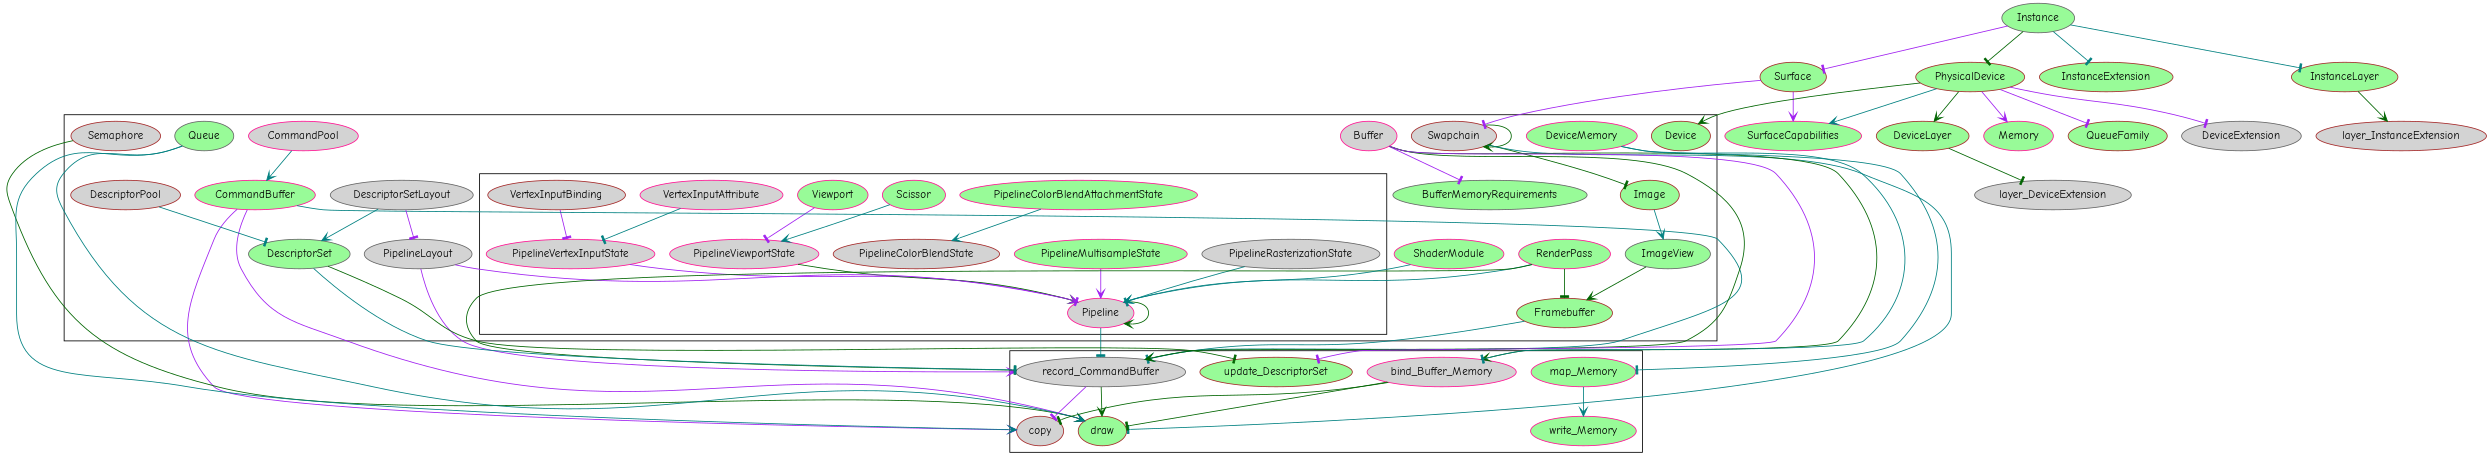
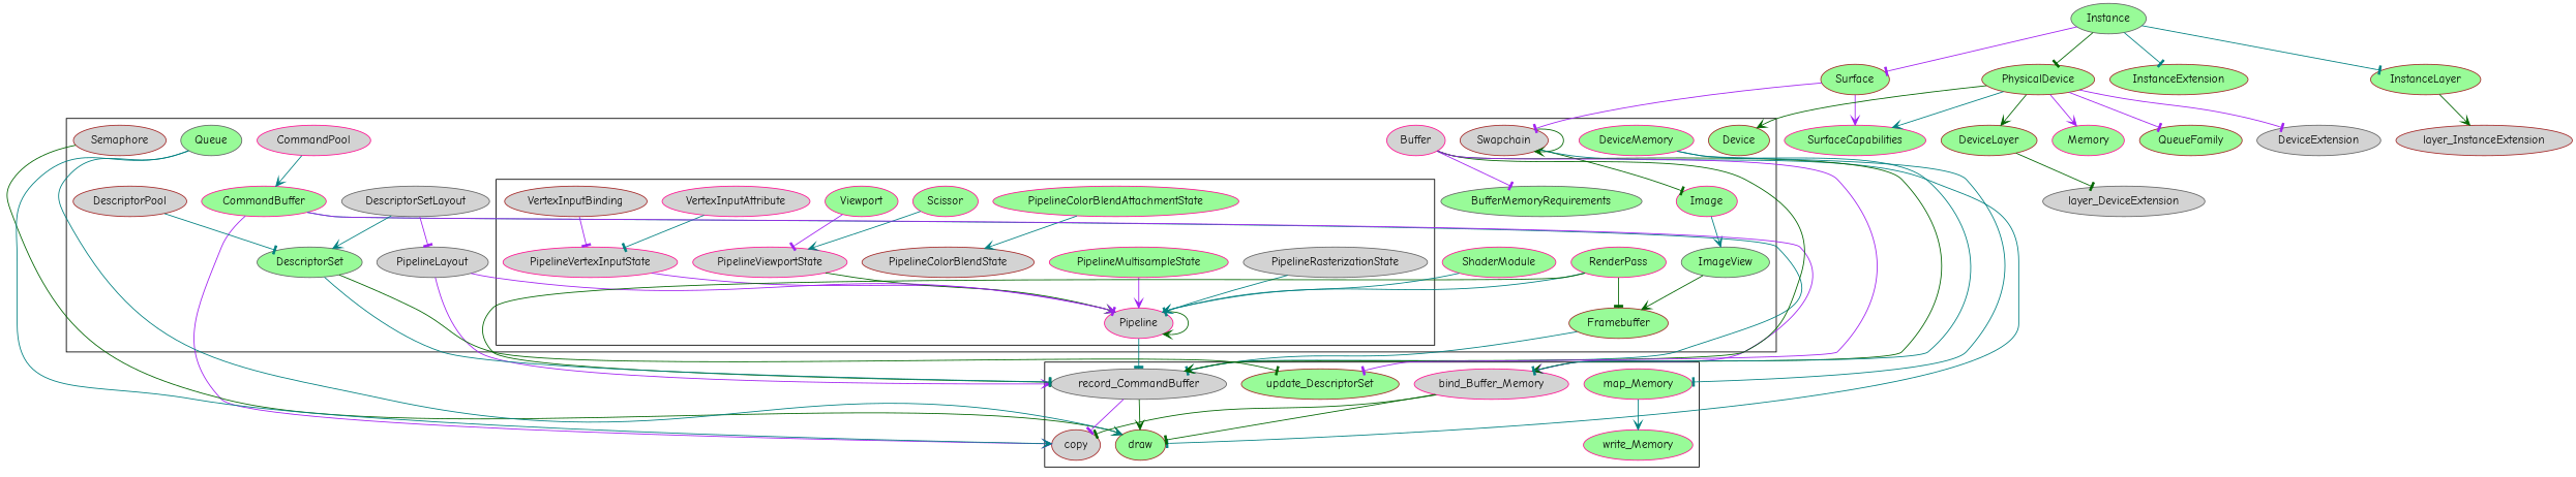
  digraph {
    fontname="Comic Neue"
    node [color=deeppink fillcolor=palegreen fontname="Comic Neue" style=filled]
    edge [arrowhead=tee color=teal fontname="Comic Neue"]
    VertexInputBinding [color=brown fillcolor=lightgrey]
    PipelineVertexInputState [fillcolor=lightgrey]
    VertexInputAttribute [fillcolor=lightgrey]
    Pipeline [fillcolor=lightgrey]
    Viewport
    PipelineViewportState [fillcolor=lightgrey]
    Scissor
    PipelineColorBlendAttachmentState
    PipelineColorBlendState [color=brown fillcolor=lightgrey]
    PipelineRasterizationState [color=gray40 fillcolor=lightgrey]
    PipelineMultisampleState
    Device [color=brown]
    Swapchain [color=brown fillcolor=lightgrey]
-   Image [color=brown]
+   Image
    ImageView [color=gray40]
    PipelineLayout [color=gray40 fillcolor=lightgrey]
    RenderPass
    ShaderModule
    Framebuffer [color=brown]
    CommandPool [fillcolor=lightgrey]
    CommandBuffer
    Buffer [fillcolor=lightgrey]
    DescriptorSet [color=gray40]
    Semaphore [color=brown fillcolor=lightgrey]
    Queue [color=gray40]
    BufferMemoryRequirements [color=gray40]
    DeviceMemory
    DescriptorSetLayout [color=gray40 fillcolor=lightgrey]
    DescriptorPool [color=brown fillcolor=lightgrey]
    record_CommandBuffer [color=gray40 fillcolor=lightgrey]
    bind_Buffer_Memory [fillcolor=lightgrey]
    draw [color=brown]
    map_Memory
    write_Memory
    copy [color=brown fillcolor=lightgrey]
    update_DescriptorSet [color=brown]
    Instance [color=gray40]
    Surface [color=brown]
    InstanceExtension [color=brown]
    InstanceLayer [color=brown]
    PhysicalDevice [color=brown]
    SurfaceCapabilities
    layer_InstanceExtension [color=brown fillcolor=lightgrey]
    DeviceExtension [color=gray40 fillcolor=lightgrey]
    DeviceLayer [color=brown]
    Memory
    QueueFamily [color=brown]
    layer_DeviceExtension [color=gray40 fillcolor=lightgrey]
    subgraph cluster_1 {
      Device
      Swapchain
      Image
      ImageView
      PipelineLayout
      RenderPass
      ShaderModule
      Framebuffer
      CommandPool
      CommandBuffer
      Buffer
      DescriptorSet
      Semaphore
      Queue
      BufferMemoryRequirements
      DeviceMemory
      DescriptorSetLayout
      DescriptorPool
      subgraph cluster_2 {
        VertexInputBinding
        PipelineVertexInputState
        VertexInputAttribute
        Pipeline
        Viewport
        PipelineViewportState
        Scissor
        PipelineColorBlendAttachmentState
        PipelineColorBlendState
        PipelineRasterizationState
        PipelineMultisampleState
      }
    }
    subgraph cluster_3 {
      record_CommandBuffer
      bind_Buffer_Memory
      draw
      map_Memory
      write_Memory
      copy
      update_DescriptorSet
    }
    VertexInputBinding -> PipelineVertexInputState [color=purple]
    PipelineVertexInputState -> Pipeline [color=purple]
    VertexInputAttribute -> PipelineVertexInputState
    Pipeline -> Pipeline [arrowhead=vee color=darkgreen]
    Pipeline -> record_CommandBuffer
    Viewport -> PipelineViewportState [color=purple]
    PipelineViewportState -> Pipeline [arrowhead=vee color=darkgreen]
    Scissor -> PipelineViewportState [arrowhead=vee]
    PipelineColorBlendAttachmentState -> PipelineColorBlendState [arrowhead=vee]
    PipelineRasterizationState -> Pipeline
    PipelineMultisampleState -> Pipeline [arrowhead=vee color=purple]
    Swapchain -> Swapchain [arrowhead=vee color=darkgreen]
    Swapchain -> Image [color=darkgreen]
    Swapchain -> draw
    Image -> ImageView [arrowhead=vee]
    ImageView -> Framebuffer [arrowhead=vee color=darkgreen]
    PipelineLayout -> Pipeline [arrowhead=vee color=purple]
    PipelineLayout -> record_CommandBuffer [arrowhead=vee color=purple]
    RenderPass -> Pipeline [arrowhead=vee]
    RenderPass -> Framebuffer [color=darkgreen]
    RenderPass -> record_CommandBuffer [color=darkgreen]
    ShaderModule -> Pipeline [arrowhead=vee]
    Framebuffer -> record_CommandBuffer
    CommandPool -> CommandBuffer [arrowhead=vee]
    CommandBuffer -> record_CommandBuffer [arrowhead=vee]
-   CommandBuffer -> draw [arrowhead=vee color=purple]
+   CommandBuffer -> bind_Buffer_Memory [arrowhead=vee color=purple]
    CommandBuffer -> copy [arrowhead=vee color=purple]
    Buffer -> BufferMemoryRequirements [color=purple]
    Buffer -> record_CommandBuffer [arrowhead=vee color=darkgreen]
    Buffer -> bind_Buffer_Memory [arrowhead=vee color=darkgreen]
    Buffer -> update_DescriptorSet [color=purple]
    DescriptorSet -> record_CommandBuffer
    DescriptorSet -> update_DescriptorSet [color=darkgreen]
    Semaphore -> draw [arrowhead=vee color=darkgreen]
    Queue -> draw [arrowhead=vee]
    Queue -> copy [arrowhead=vee]
    DeviceMemory -> bind_Buffer_Memory
    DeviceMemory -> map_Memory
    DescriptorSetLayout -> PipelineLayout [color=purple]
    DescriptorSetLayout -> DescriptorSet [arrowhead=vee]
    DescriptorPool -> DescriptorSet
    record_CommandBuffer -> draw [arrowhead=vee color=darkgreen]
    record_CommandBuffer -> copy [color=purple]
    bind_Buffer_Memory -> draw [color=darkgreen]
    bind_Buffer_Memory -> copy [color=darkgreen]
    map_Memory -> write_Memory [arrowhead=vee]
    Instance -> Surface [color=purple]
    Instance -> InstanceExtension
    Instance -> InstanceLayer
    Instance -> PhysicalDevice [color=darkgreen]
    Surface -> Swapchain [color=purple]
    Surface -> SurfaceCapabilities [arrowhead=vee color=purple]
    InstanceLayer -> layer_InstanceExtension [arrowhead=vee color=darkgreen]
    PhysicalDevice -> Device [arrowhead=vee color=darkgreen]
    PhysicalDevice -> SurfaceCapabilities [arrowhead=vee]
    PhysicalDevice -> DeviceExtension [color=purple]
    PhysicalDevice -> DeviceLayer [arrowhead=vee color=darkgreen]
    PhysicalDevice -> Memory [arrowhead=vee color=purple]
    PhysicalDevice -> QueueFamily [color=purple]
    DeviceLayer -> layer_DeviceExtension [color=darkgreen]
  }
